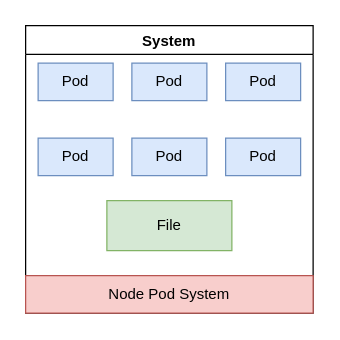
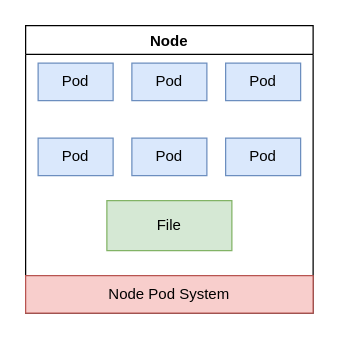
  <mxCell id="0" />
  <mxCell id="1" parent="0" />
- <mxCell id="2" value="System" style="swimlane;" vertex="1" parent="1"><mxGeometry x="20" y="20" width="230" height="230" as="geometry" /></mxCell>
+ <mxCell id="2" value="Node" style="swimlane;" vertex="1" parent="1"><mxGeometry x="20" y="20" width="230" height="230" as="geometry" /></mxCell>
  <mxCell id="3" value="Pod" style="rounded=0;whiteSpace=wrap;html=1;fillColor=#dae8fc;strokeColor=#6c8ebf;" vertex="1" parent="2"><mxGeometry x="10" y="30" width="60" height="30" as="geometry" /></mxCell>
  <mxCell id="4" value="Pod" style="rounded=0;whiteSpace=wrap;html=1;fillColor=#dae8fc;strokeColor=#6c8ebf;" vertex="1" parent="2"><mxGeometry x="85" y="30" width="60" height="30" as="geometry" /></mxCell>
  <mxCell id="5" value="File" style="rounded=0;whiteSpace=wrap;html=1;fillColor=#d5e8d4;strokeColor=#82b366;" vertex="1" parent="2"><mxGeometry x="65" y="140" width="100" height="40" as="geometry" /></mxCell>
  <mxCell id="6" value="Node Pod System" style="rounded=0;whiteSpace=wrap;html=1;fillColor=#f8cecc;strokeColor=#b85450;" vertex="1" parent="2"><mxGeometry y="200" width="230" height="30" as="geometry" /></mxCell>
  <mxCell id="7" value="Pod" style="rounded=0;whiteSpace=wrap;html=1;fillColor=#dae8fc;strokeColor=#6c8ebf;" vertex="1" parent="2"><mxGeometry x="10" y="90" width="60" height="30" as="geometry" /></mxCell>
  <mxCell id="8" value="Pod" style="rounded=0;whiteSpace=wrap;html=1;fillColor=#dae8fc;strokeColor=#6c8ebf;" vertex="1" parent="2"><mxGeometry x="85" y="90" width="60" height="30" as="geometry" /></mxCell>
  <mxCell id="9" value="Pod" style="rounded=0;whiteSpace=wrap;html=1;fillColor=#dae8fc;strokeColor=#6c8ebf;" vertex="1" parent="2"><mxGeometry x="160" y="90" width="60" height="30" as="geometry" /></mxCell>
  <mxCell id="10" value="Pod" style="rounded=0;whiteSpace=wrap;html=1;fillColor=#dae8fc;strokeColor=#6c8ebf;" vertex="1" parent="2"><mxGeometry x="160" y="30" width="60" height="30" as="geometry" /></mxCell>
